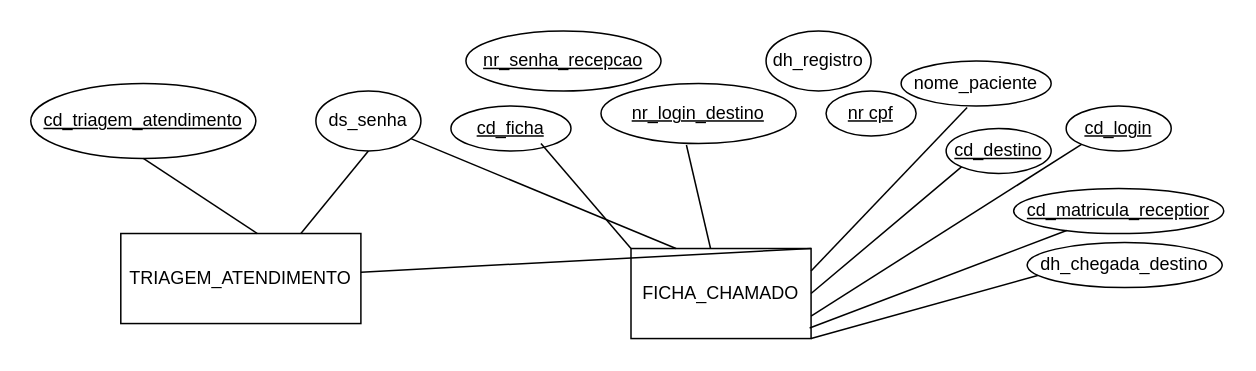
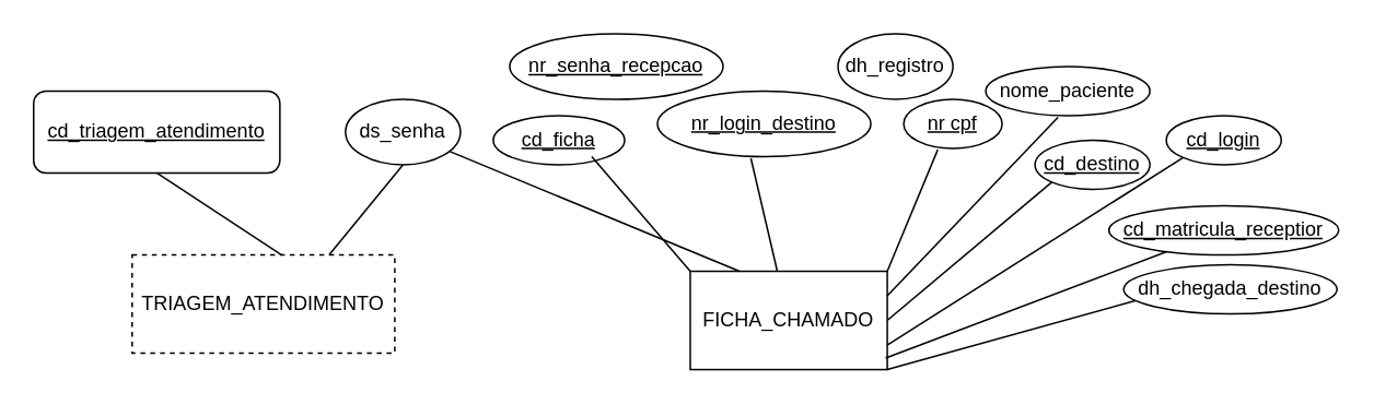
  <mxCell id="0" />
  <mxCell id="1" parent="0" />
- <mxCell id="2" value="TRIAGEM_ATENDIMENTO" style="rounded=0;whiteSpace=wrap;html=1;" vertex="1" parent="1"><mxGeometry x="80" y="155" width="160" height="60" as="geometry" /></mxCell>
- <mxCell id="3" value="&lt;u&gt;cd_triagem_atendimento&lt;/u&gt;" style="ellipse;whiteSpace=wrap;html=1;" vertex="1" parent="1"><mxGeometry x="20" y="55" width="150" height="50" as="geometry" /></mxCell>
+ <mxCell id="2" value="TRIAGEM_ATENDIMENTO" style="rounded=0;whiteSpace=wrap;html=1;dashed=1;" vertex="1" parent="1"><mxGeometry x="80" y="155" width="160" height="60" as="geometry" /></mxCell>
+ <mxCell id="3" value="&lt;u&gt;cd_triagem_atendimento&lt;/u&gt;" style="whiteSpace=wrap;html=1;rounded=1;" vertex="1" parent="1"><mxGeometry x="20" y="55" width="150" height="50" as="geometry" /></mxCell>
  <mxCell id="4" value="ds_senha" style="ellipse;whiteSpace=wrap;html=1;" vertex="1" parent="1"><mxGeometry x="210" y="60" width="70" height="40" as="geometry" /></mxCell>
  <mxCell id="5" value="" style="endArrow=none;html=1;rounded=0;exitX=0.5;exitY=1;exitDx=0;exitDy=0;entryX=0.569;entryY=0;entryDx=0;entryDy=0;entryPerimeter=0;" edge="1" parent="1" source="3" target="2"><mxGeometry width="50" height="50" relative="1" as="geometry"><mxPoint x="380" y="185" as="sourcePoint" /><mxPoint x="430" y="135" as="targetPoint" /></mxGeometry></mxCell>
  <mxCell id="6" value="" style="endArrow=none;html=1;rounded=0;exitX=0.75;exitY=0;exitDx=0;exitDy=0;entryX=0.5;entryY=1;entryDx=0;entryDy=0;" edge="1" parent="1" source="2" target="4"><mxGeometry width="50" height="50" relative="1" as="geometry"><mxPoint x="380" y="185" as="sourcePoint" /><mxPoint x="430" y="135" as="targetPoint" /></mxGeometry></mxCell>
  <mxCell id="7" value="FICHA_CHAMADO" style="rounded=0;whiteSpace=wrap;html=1;" vertex="1" parent="1"><mxGeometry x="420" y="165" width="120" height="60" as="geometry" /></mxCell>
  <mxCell id="8" value="&lt;u&gt;cd_ficha&lt;/u&gt;" style="ellipse;whiteSpace=wrap;html=1;" vertex="1" parent="1"><mxGeometry x="300" y="70" width="80" height="30" as="geometry" /></mxCell>
  <mxCell id="9" value="" style="endArrow=none;html=1;rounded=0;entryX=0.75;entryY=0.833;entryDx=0;entryDy=0;entryPerimeter=0;exitX=0;exitY=0;exitDx=0;exitDy=0;" edge="1" parent="1" source="7" target="8"><mxGeometry width="50" height="50" relative="1" as="geometry"><mxPoint x="380" y="185" as="sourcePoint" /><mxPoint x="430" y="135" as="targetPoint" /></mxGeometry></mxCell>
  <mxCell id="10" value="&lt;u&gt;nr_senha_recepcao&lt;/u&gt;" style="ellipse;whiteSpace=wrap;html=1;" vertex="1" parent="1"><mxGeometry x="310" y="20" width="130" height="40" as="geometry" /></mxCell>
  <mxCell id="11" value="" style="endArrow=none;html=1;rounded=0;exitX=0.25;exitY=0;exitDx=0;exitDy=0;" edge="1" parent="1" source="7" target="4"><mxGeometry width="50" height="50" relative="1" as="geometry"><mxPoint x="380" y="185" as="sourcePoint" /><mxPoint x="430" y="135" as="targetPoint" /></mxGeometry></mxCell>
  <mxCell id="12" value="&lt;u&gt;nr_login_destino&lt;/u&gt;" style="ellipse;whiteSpace=wrap;html=1;" vertex="1" parent="1"><mxGeometry x="400" y="55" width="130" height="40" as="geometry" /></mxCell>
  <mxCell id="13" value="" style="endArrow=none;html=1;rounded=0;entryX=0.438;entryY=1.025;entryDx=0;entryDy=0;entryPerimeter=0;" edge="1" parent="1" source="7" target="12"><mxGeometry width="50" height="50" relative="1" as="geometry"><mxPoint x="380" y="185" as="sourcePoint" /><mxPoint x="430" y="135" as="targetPoint" /></mxGeometry></mxCell>
  <mxCell id="14" value="dh_registro" style="ellipse;whiteSpace=wrap;html=1;" vertex="1" parent="1"><mxGeometry x="510" y="20" width="70" height="40" as="geometry" /></mxCell>
  <mxCell id="15" value="&lt;u&gt;nr cpf&lt;/u&gt;" style="ellipse;whiteSpace=wrap;html=1;" vertex="1" parent="1"><mxGeometry x="550" y="60" width="60" height="30" as="geometry" /></mxCell>
- <mxCell id="16" value="" style="endArrow=none;html=1;rounded=0;exitX=1;exitY=0;exitDx=0;exitDy=0;" edge="1" parent="1" source="7" target="2"><mxGeometry width="50" height="50" relative="1" as="geometry"><mxPoint x="380" y="185" as="sourcePoint" /><mxPoint x="430" y="135" as="targetPoint" /></mxGeometry></mxCell>
+ <mxCell id="16" value="" style="endArrow=none;html=1;rounded=0;entryX=0.346;entryY=1.025;entryDx=0;entryDy=0;entryPerimeter=0;exitX=1;exitY=0;exitDx=0;exitDy=0;" edge="1" parent="1" source="7" target="15"><mxGeometry width="50" height="50" relative="1" as="geometry"><mxPoint x="380" y="185" as="sourcePoint" /><mxPoint x="430" y="135" as="targetPoint" /></mxGeometry></mxCell>
  <mxCell id="17" value="nome_paciente" style="ellipse;whiteSpace=wrap;html=1;" vertex="1" parent="1"><mxGeometry x="600" y="40" width="100" height="30" as="geometry" /></mxCell>
  <mxCell id="18" value="" style="endArrow=none;html=1;rounded=0;entryX=0.44;entryY=1.033;entryDx=0;entryDy=0;entryPerimeter=0;exitX=1;exitY=0.25;exitDx=0;exitDy=0;" edge="1" parent="1" source="7" target="17"><mxGeometry width="50" height="50" relative="1" as="geometry"><mxPoint x="380" y="185" as="sourcePoint" /><mxPoint x="430" y="135" as="targetPoint" /></mxGeometry></mxCell>
  <mxCell id="19" value="&lt;u&gt;cd_destino&lt;/u&gt;" style="ellipse;whiteSpace=wrap;html=1;" vertex="1" parent="1"><mxGeometry x="630" y="85" width="70" height="30" as="geometry" /></mxCell>
  <mxCell id="20" value="" style="endArrow=none;html=1;rounded=0;entryX=0;entryY=1;entryDx=0;entryDy=0;exitX=1;exitY=0.5;exitDx=0;exitDy=0;" edge="1" parent="1" source="7" target="19"><mxGeometry width="50" height="50" relative="1" as="geometry"><mxPoint x="600" y="185" as="sourcePoint" /><mxPoint x="650" y="125" as="targetPoint" /></mxGeometry></mxCell>
  <mxCell id="21" value="&lt;u&gt;cd_login&lt;/u&gt;" style="ellipse;whiteSpace=wrap;html=1;" vertex="1" parent="1"><mxGeometry x="710" y="70" width="70" height="30" as="geometry" /></mxCell>
  <mxCell id="22" value="" style="endArrow=none;html=1;rounded=0;entryX=0;entryY=1;entryDx=0;entryDy=0;exitX=1;exitY=0.75;exitDx=0;exitDy=0;" edge="1" parent="1" source="7" target="21"><mxGeometry width="50" height="50" relative="1" as="geometry"><mxPoint x="600" y="185" as="sourcePoint" /><mxPoint x="650" y="135" as="targetPoint" /></mxGeometry></mxCell>
  <mxCell id="23" value="&lt;u&gt;cd_matricula_receptior&lt;/u&gt;" style="ellipse;whiteSpace=wrap;html=1;" vertex="1" parent="1"><mxGeometry x="675" y="125" width="140" height="30" as="geometry" /></mxCell>
  <mxCell id="24" value="" style="endArrow=none;html=1;rounded=0;exitX=0.992;exitY=0.883;exitDx=0;exitDy=0;exitPerimeter=0;" edge="1" parent="1" source="7" target="23"><mxGeometry width="50" height="50" relative="1" as="geometry"><mxPoint x="600" y="185" as="sourcePoint" /><mxPoint x="650" y="135" as="targetPoint" /></mxGeometry></mxCell>
  <mxCell id="25" value="dh_chegada_destino" style="ellipse;whiteSpace=wrap;html=1;" vertex="1" parent="1"><mxGeometry x="684" y="161" width="130" height="30" as="geometry" /></mxCell>
  <mxCell id="26" value="" style="endArrow=none;html=1;rounded=0;exitX=1;exitY=1;exitDx=0;exitDy=0;entryX=0.054;entryY=0.733;entryDx=0;entryDy=0;entryPerimeter=0;" edge="1" parent="1" source="7" target="25"><mxGeometry width="50" height="50" relative="1" as="geometry"><mxPoint x="600" y="185" as="sourcePoint" /><mxPoint x="650" y="135" as="targetPoint" /></mxGeometry></mxCell>
